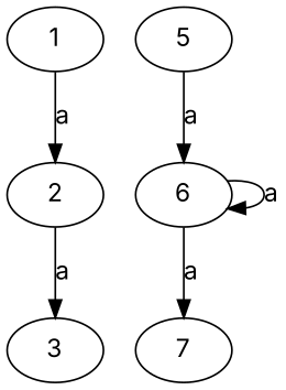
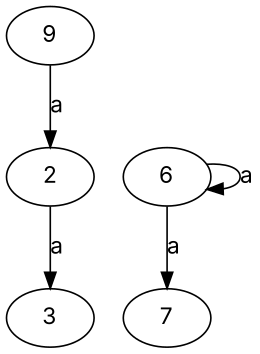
  digraph {
    fontname=Inter
    node [fontname=Inter init=0 match=0]
    edge [fontname=Inter guard="{x0 < 1}"]
-   1 [init=1]
+   1 [init=1 label=9]
    2
    3
-   5
    6
    7 [match=1]
    1 -> 2 [label=a reset="{0}" guard=""]
    2 -> 3 [label=a]
-   5 -> 6 [label=a]
    6 -> 6 [label=a]
    6 -> 7 [guard="{x0 > 1}" label=a]
  }
